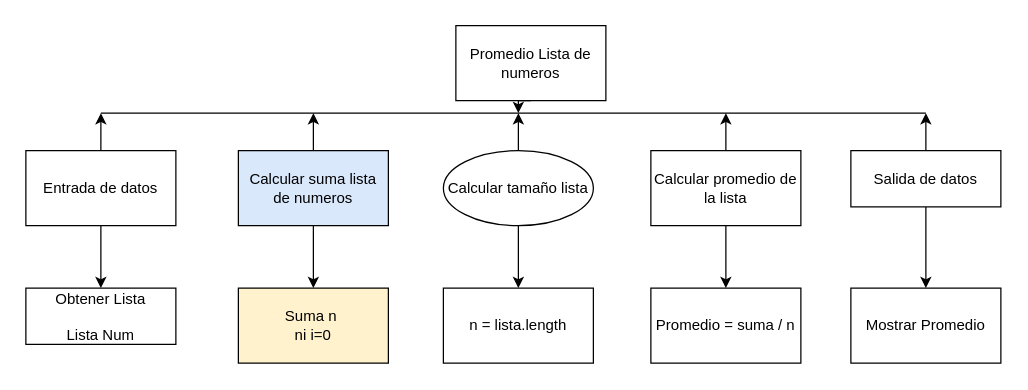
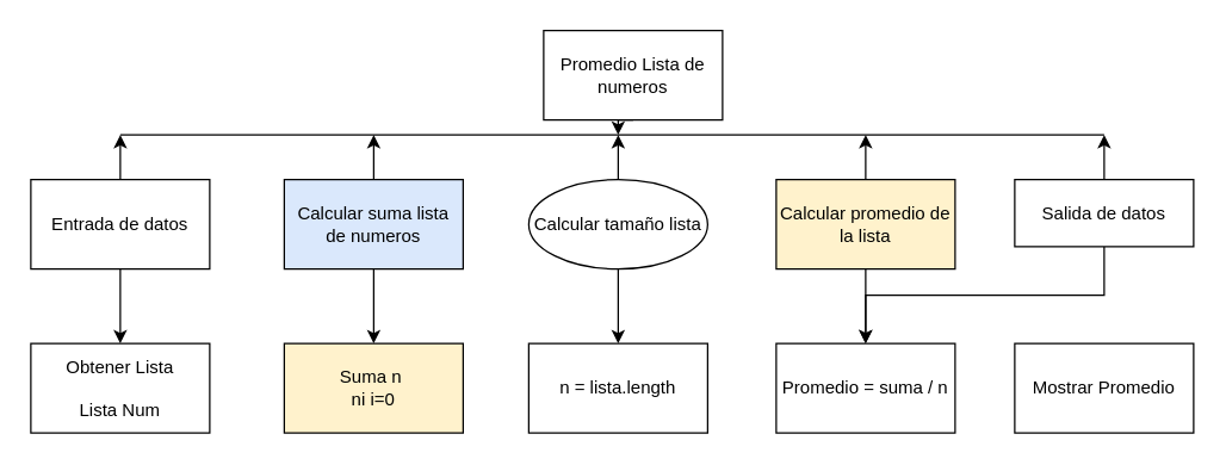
  <mxCell id="0" />
  <mxCell id="1" parent="0" />
  <mxCell id="2" style="edgeStyle=orthogonalEdgeStyle;rounded=0;orthogonalLoop=1;jettySize=auto;html=1;exitX=0.5;exitY=1;exitDx=0;exitDy=0;" edge="1" parent="1" source="3"><mxGeometry relative="1" as="geometry"><mxPoint x="414" y="90" as="targetPoint" /></mxGeometry></mxCell>
  <mxCell id="3" value="Promedio Lista de numeros" style="rounded=0;whiteSpace=wrap;html=1;" vertex="1" parent="1"><mxGeometry x="364" y="20" width="120" height="60" as="geometry" /></mxCell>
  <mxCell id="4" style="edgeStyle=orthogonalEdgeStyle;rounded=0;orthogonalLoop=1;jettySize=auto;html=1;exitX=0.5;exitY=0;exitDx=0;exitDy=0;" edge="1" parent="1" source="6"><mxGeometry relative="1" as="geometry"><mxPoint x="80" y="90" as="targetPoint" /></mxGeometry></mxCell>
  <mxCell id="5" style="edgeStyle=orthogonalEdgeStyle;rounded=0;orthogonalLoop=1;jettySize=auto;html=1;exitX=0.5;exitY=1;exitDx=0;exitDy=0;entryX=0.5;entryY=0;entryDx=0;entryDy=0;" edge="1" parent="1" source="6" target="19"><mxGeometry relative="1" as="geometry" /></mxCell>
  <mxCell id="6" value="Entrada de datos" style="rounded=0;whiteSpace=wrap;html=1;" vertex="1" parent="1"><mxGeometry x="20" y="120" width="120" height="60" as="geometry" /></mxCell>
  <mxCell id="7" style="edgeStyle=orthogonalEdgeStyle;rounded=0;orthogonalLoop=1;jettySize=auto;html=1;exitX=0.5;exitY=0;exitDx=0;exitDy=0;" edge="1" parent="1" source="9"><mxGeometry relative="1" as="geometry"><mxPoint x="250" y="90" as="targetPoint" /></mxGeometry></mxCell>
  <mxCell id="8" style="edgeStyle=orthogonalEdgeStyle;rounded=0;orthogonalLoop=1;jettySize=auto;html=1;exitX=0.5;exitY=1;exitDx=0;exitDy=0;entryX=0.5;entryY=0;entryDx=0;entryDy=0;" edge="1" parent="1" source="9" target="20"><mxGeometry relative="1" as="geometry" /></mxCell>
  <mxCell id="9" value="Calcular suma lista de numeros" style="rounded=0;whiteSpace=wrap;html=1;fillColor=#dae8fc;" vertex="1" parent="1"><mxGeometry x="190" y="120" width="120" height="60" as="geometry" /></mxCell>
  <mxCell id="10" style="edgeStyle=orthogonalEdgeStyle;rounded=0;orthogonalLoop=1;jettySize=auto;html=1;exitX=0.5;exitY=0;exitDx=0;exitDy=0;" edge="1" parent="1" source="12"><mxGeometry relative="1" as="geometry"><mxPoint x="414" y="90" as="targetPoint" /></mxGeometry></mxCell>
  <mxCell id="11" style="edgeStyle=orthogonalEdgeStyle;rounded=0;orthogonalLoop=1;jettySize=auto;html=1;exitX=0.5;exitY=1;exitDx=0;exitDy=0;entryX=0.5;entryY=0;entryDx=0;entryDy=0;" edge="1" parent="1" source="12" target="21"><mxGeometry relative="1" as="geometry" /></mxCell>
  <mxCell id="12" value="Calcular tamaño lista" style="ellipse;whiteSpace=wrap;html=1;" vertex="1" parent="1"><mxGeometry x="354" y="120" width="120" height="60" as="geometry" /></mxCell>
  <mxCell id="13" style="edgeStyle=orthogonalEdgeStyle;rounded=0;orthogonalLoop=1;jettySize=auto;html=1;exitX=0.5;exitY=0;exitDx=0;exitDy=0;" edge="1" parent="1" source="15"><mxGeometry relative="1" as="geometry"><mxPoint x="580" y="90" as="targetPoint" /></mxGeometry></mxCell>
  <mxCell id="14" style="edgeStyle=orthogonalEdgeStyle;rounded=0;orthogonalLoop=1;jettySize=auto;html=1;exitX=0.5;exitY=1;exitDx=0;exitDy=0;entryX=0.5;entryY=0;entryDx=0;entryDy=0;" edge="1" parent="1" source="15" target="22"><mxGeometry relative="1" as="geometry" /></mxCell>
- <mxCell id="15" value="Calcular promedio de la lista" style="rounded=0;whiteSpace=wrap;html=1;" vertex="1" parent="1"><mxGeometry x="520" y="120" width="120" height="60" as="geometry" /></mxCell>
+ <mxCell id="15" value="Calcular promedio de la lista" style="rounded=0;whiteSpace=wrap;html=1;fillColor=#fff2cc;" vertex="1" parent="1"><mxGeometry x="520" y="120" width="120" height="60" as="geometry" /></mxCell>
  <mxCell id="16" style="edgeStyle=orthogonalEdgeStyle;rounded=0;orthogonalLoop=1;jettySize=auto;html=1;exitX=0.5;exitY=0;exitDx=0;exitDy=0;" edge="1" parent="1" source="18"><mxGeometry relative="1" as="geometry"><mxPoint x="740" y="90" as="targetPoint" /></mxGeometry></mxCell>
- <mxCell id="17" style="edgeStyle=orthogonalEdgeStyle;rounded=0;orthogonalLoop=1;jettySize=auto;html=1;exitX=0.5;exitY=1;exitDx=0;exitDy=0;entryX=0.5;entryY=0;entryDx=0;entryDy=0;" edge="1" parent="1" source="18" target="23"><mxGeometry relative="1" as="geometry" /></mxCell>
+ <mxCell id="17" style="edgeStyle=orthogonalEdgeStyle;rounded=0;orthogonalLoop=1;jettySize=auto;html=1;exitX=0.5;exitY=1;exitDx=0;exitDy=0;" edge="1" parent="1" source="18" target="22"><mxGeometry relative="1" as="geometry" /></mxCell>
  <mxCell id="18" value="Salida de datos" style="rounded=0;whiteSpace=wrap;html=1;" vertex="1" parent="1"><mxGeometry x="680" y="120" width="120" height="45" as="geometry" /></mxCell>
- <mxCell id="19" value="Obtener Lista&lt;br&gt;&lt;br&gt;Lista Num" style="rounded=0;whiteSpace=wrap;html=1;" vertex="1" parent="1"><mxGeometry x="20" y="230" width="120" height="45" as="geometry" /></mxCell>
+ <mxCell id="19" value="Obtener Lista&lt;br&gt;&lt;br&gt;Lista Num" style="rounded=0;whiteSpace=wrap;html=1;" vertex="1" parent="1"><mxGeometry x="20" y="230" width="120" height="60" as="geometry" /></mxCell>
  <mxCell id="20" value="Suma n&amp;nbsp;&lt;br&gt;ni i=0" style="rounded=0;whiteSpace=wrap;html=1;fillColor=#fff2cc;" vertex="1" parent="1"><mxGeometry x="190" y="230" width="120" height="60" as="geometry" /></mxCell>
  <mxCell id="21" value="n = lista.length" style="rounded=0;whiteSpace=wrap;html=1;" vertex="1" parent="1"><mxGeometry x="354" y="230" width="120" height="60" as="geometry" /></mxCell>
  <mxCell id="22" value="Promedio = suma / n" style="rounded=0;whiteSpace=wrap;html=1;" vertex="1" parent="1"><mxGeometry x="520" y="230" width="120" height="60" as="geometry" /></mxCell>
  <mxCell id="23" value="Mostrar Promedio" style="rounded=0;whiteSpace=wrap;html=1;" vertex="1" parent="1"><mxGeometry x="680" y="230" width="120" height="60" as="geometry" /></mxCell>
  <mxCell id="24" value="" style="endArrow=none;html=1;rounded=0;" edge="1" parent="1"><mxGeometry width="50" height="50" relative="1" as="geometry"><mxPoint x="80" y="90" as="sourcePoint" /><mxPoint x="740" y="90" as="targetPoint" /></mxGeometry></mxCell>
